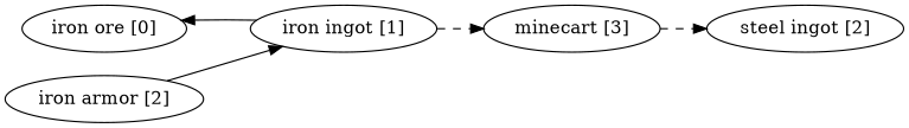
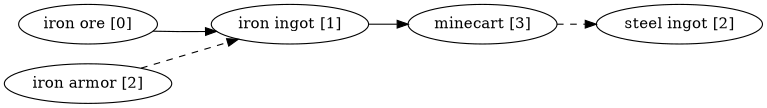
  digraph {
    rankdir=LR
    n1 [label="iron ore [0]"]
    n2 [label="iron ingot [1]"]
    n3 [label="minecart [3]"]
    n4 [label="steel ingot [2]"]
    n5 [label="iron armor [2]"]
-   n2 -> n1
-   n2 -> n3 [style=dashed]
+   n1 -> n2
+   n2 -> n3 [style=solid]
    n3 -> n4 [style=dashed]
-   n5 -> n2
+   n5 -> n2 [style=dashed]
  }
